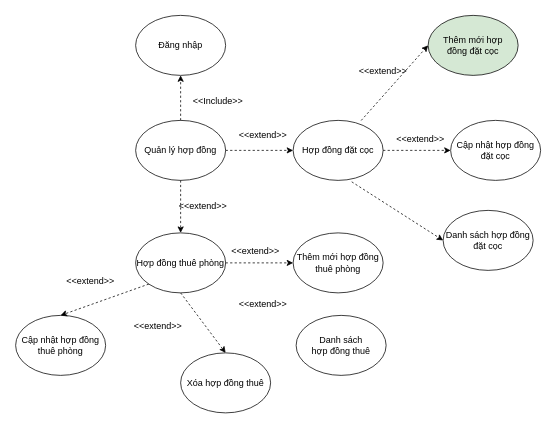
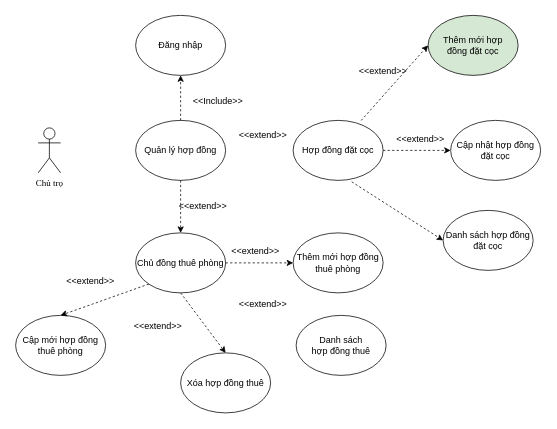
  <mxCell id="0" />
  <mxCell id="1" parent="0" />
+ <mxCell id="2" value="Chủ trọ" style="shape=umlActor;verticalLabelPosition=bottom;verticalAlign=top;html=1;outlineConnect=0;fontFamily=Times New Roman;" vertex="1" parent="1"><mxGeometry x="50" y="170" width="30" height="60" as="geometry" /></mxCell>
  <mxCell id="3" value="Quản lý hợp đồng" style="ellipse;whiteSpace=wrap;html=1;" vertex="1" parent="1"><mxGeometry x="180" y="160" width="120" height="80" as="geometry" /></mxCell>
  <mxCell id="4" value="Đăng nhập" style="ellipse;whiteSpace=wrap;html=1;" vertex="1" parent="1"><mxGeometry x="180" y="20" width="120" height="80" as="geometry" /></mxCell>
  <mxCell id="5" value="Hợp đồng đặt cọc" style="ellipse;whiteSpace=wrap;html=1;" vertex="1" parent="1"><mxGeometry x="390" y="160" width="120" height="80" as="geometry" /></mxCell>
  <mxCell id="6" value="" style="endArrow=classic;html=1;rounded=0;entryX=0.5;entryY=1;entryDx=0;entryDy=0;dashed=1;" edge="1" parent="1" target="4"><mxGeometry width="50" height="50" relative="1" as="geometry"><mxPoint x="240" y="160" as="sourcePoint" /><mxPoint x="280" y="220" as="targetPoint" /></mxGeometry></mxCell>
  <mxCell id="7" value="&amp;lt;&amp;lt;Include&amp;gt;&amp;gt;" style="text;html=1;strokeColor=none;fillColor=none;align=center;verticalAlign=middle;whiteSpace=wrap;rounded=0;" vertex="1" parent="1"><mxGeometry x="260" y="120" width="60" height="30" as="geometry" /></mxCell>
- <mxCell id="8" value="" style="endArrow=classic;html=1;rounded=0;dashed=1;entryX=0;entryY=0.5;entryDx=0;entryDy=0;exitX=1;exitY=0.5;exitDx=0;exitDy=0;" edge="1" parent="1" source="3" target="5"><mxGeometry width="50" height="50" relative="1" as="geometry"><mxPoint x="410" y="270" as="sourcePoint" /><mxPoint x="412" y="352" as="targetPoint" /></mxGeometry></mxCell>
  <mxCell id="9" value="&amp;lt;&amp;lt;extend&amp;gt;&amp;gt;" style="text;html=1;strokeColor=none;fillColor=none;align=center;verticalAlign=middle;whiteSpace=wrap;rounded=0;" vertex="1" parent="1"><mxGeometry x="320" y="165" width="60" height="30" as="geometry" /></mxCell>
  <mxCell id="10" value="Thêm mới hợp&lt;br&gt;đồng đặt cọc" style="ellipse;whiteSpace=wrap;html=1;fillColor=#d5e8d4;" vertex="1" parent="1"><mxGeometry x="570" y="20" width="120" height="80" as="geometry" /></mxCell>
  <mxCell id="11" value="" style="endArrow=classic;html=1;rounded=0;dashed=1;entryX=0;entryY=0.5;entryDx=0;entryDy=0;exitX=0.756;exitY=0.002;exitDx=0;exitDy=0;exitPerimeter=0;" edge="1" parent="1" target="10" source="5"><mxGeometry width="50" height="50" relative="1" as="geometry"><mxPoint x="480" y="60" as="sourcePoint" /><mxPoint x="592" y="212" as="targetPoint" /></mxGeometry></mxCell>
  <mxCell id="12" value="&amp;lt;&amp;lt;extend&amp;gt;&amp;gt;" style="text;html=1;strokeColor=none;fillColor=none;align=center;verticalAlign=middle;whiteSpace=wrap;rounded=0;" vertex="1" parent="1"><mxGeometry x="480" y="80" width="60" height="30" as="geometry" /></mxCell>
  <mxCell id="13" value="Cập nhật hợp đồng đặt cọc" style="ellipse;whiteSpace=wrap;html=1;" vertex="1" parent="1"><mxGeometry x="600" y="160" width="120" height="80" as="geometry" /></mxCell>
  <mxCell id="14" value="" style="endArrow=classic;html=1;rounded=0;dashed=1;entryX=0;entryY=0.5;entryDx=0;entryDy=0;exitX=1;exitY=0.5;exitDx=0;exitDy=0;" edge="1" parent="1" target="13"><mxGeometry width="50" height="50" relative="1" as="geometry"><mxPoint x="510" y="200" as="sourcePoint" /><mxPoint x="622" y="352" as="targetPoint" /></mxGeometry></mxCell>
  <mxCell id="15" value="&amp;lt;&amp;lt;extend&amp;gt;&amp;gt;" style="text;html=1;strokeColor=none;fillColor=none;align=center;verticalAlign=middle;whiteSpace=wrap;rounded=0;" vertex="1" parent="1"><mxGeometry x="530" y="170" width="60" height="30" as="geometry" /></mxCell>
  <mxCell id="16" value="Danh sách hợp đồng đặt cọc" style="ellipse;whiteSpace=wrap;html=1;" vertex="1" parent="1"><mxGeometry x="590" y="280" width="120" height="80" as="geometry" /></mxCell>
  <mxCell id="17" value="" style="endArrow=classic;html=1;rounded=0;dashed=1;entryX=0;entryY=0.5;entryDx=0;entryDy=0;exitX=0.651;exitY=1.024;exitDx=0;exitDy=0;exitPerimeter=0;" edge="1" parent="1" target="16" source="5"><mxGeometry width="50" height="50" relative="1" as="geometry"><mxPoint x="500" y="320" as="sourcePoint" /><mxPoint x="612" y="472" as="targetPoint" /></mxGeometry></mxCell>
  <mxCell id="18" value="&amp;lt;&amp;lt;extend&amp;gt;&amp;gt;" style="text;html=1;strokeColor=none;fillColor=none;align=center;verticalAlign=middle;whiteSpace=wrap;rounded=0;" vertex="1" parent="1"><mxGeometry x="180" y="420" width="60" height="30" as="geometry" /></mxCell>
- <mxCell id="19" value="Hợp đồng thuê phòng" style="ellipse;whiteSpace=wrap;html=1;" vertex="1" parent="1"><mxGeometry x="180" y="310" width="120" height="80" as="geometry" /></mxCell>
+ <mxCell id="19" value="Chủ đồng thuê phòng" style="ellipse;whiteSpace=wrap;html=1;" vertex="1" parent="1"><mxGeometry x="180" y="310" width="120" height="80" as="geometry" /></mxCell>
  <mxCell id="20" value="" style="endArrow=classic;html=1;rounded=0;dashed=1;entryX=0.5;entryY=0;entryDx=0;entryDy=0;exitX=0.5;exitY=1;exitDx=0;exitDy=0;" edge="1" parent="1" target="19" source="3"><mxGeometry width="50" height="50" relative="1" as="geometry"><mxPoint x="90" y="350" as="sourcePoint" /><mxPoint x="202" y="502" as="targetPoint" /></mxGeometry></mxCell>
  <mxCell id="21" value="&amp;lt;&amp;lt;extend&amp;gt;&amp;gt;" style="text;html=1;strokeColor=none;fillColor=none;align=center;verticalAlign=middle;whiteSpace=wrap;rounded=0;" vertex="1" parent="1"><mxGeometry x="240" y="260" width="60" height="30" as="geometry" /></mxCell>
  <mxCell id="22" value="Thêm mới hợp đồng thuê phòng" style="ellipse;whiteSpace=wrap;html=1;" vertex="1" parent="1"><mxGeometry x="390" y="310" width="120" height="80" as="geometry" /></mxCell>
  <mxCell id="23" value="" style="endArrow=classic;html=1;rounded=0;dashed=1;entryX=0;entryY=0.5;entryDx=0;entryDy=0;exitX=1;exitY=0.5;exitDx=0;exitDy=0;" edge="1" parent="1" target="22" source="19"><mxGeometry width="50" height="50" relative="1" as="geometry"><mxPoint x="311" y="280" as="sourcePoint" /><mxPoint x="412" y="502" as="targetPoint" /></mxGeometry></mxCell>
  <mxCell id="24" value="&amp;lt;&amp;lt;extend&amp;gt;&amp;gt;" style="text;html=1;strokeColor=none;fillColor=none;align=center;verticalAlign=middle;whiteSpace=wrap;rounded=0;" vertex="1" parent="1"><mxGeometry x="310" y="320" width="60" height="30" as="geometry" /></mxCell>
  <mxCell id="25" value="Danh sách &lt;br&gt;hợp đồng thuê" style="ellipse;whiteSpace=wrap;html=1;" vertex="1" parent="1"><mxGeometry x="394" y="420" width="120" height="80" as="geometry" /></mxCell>
  <mxCell id="26" value="&amp;lt;&amp;lt;extend&amp;gt;&amp;gt;" style="text;html=1;strokeColor=none;fillColor=none;align=center;verticalAlign=middle;whiteSpace=wrap;rounded=0;" vertex="1" parent="1"><mxGeometry x="320" y="390" width="60" height="30" as="geometry" /></mxCell>
  <mxCell id="27" value="Xóa hợp đồng thuê" style="ellipse;whiteSpace=wrap;html=1;" vertex="1" parent="1"><mxGeometry x="240" y="470" width="120" height="80" as="geometry" /></mxCell>
  <mxCell id="28" value="" style="endArrow=classic;html=1;rounded=0;dashed=1;entryX=0.5;entryY=0;entryDx=0;entryDy=0;exitX=0.5;exitY=1;exitDx=0;exitDy=0;" edge="1" parent="1" source="19" target="27"><mxGeometry width="50" height="50" relative="1" as="geometry"><mxPoint x="478" y="252" as="sourcePoint" /><mxPoint x="600" y="330" as="targetPoint" /></mxGeometry></mxCell>
  <mxCell id="29" value="&amp;lt;&amp;lt;extend&amp;gt;&amp;gt;" style="text;html=1;strokeColor=none;fillColor=none;align=center;verticalAlign=middle;whiteSpace=wrap;rounded=0;" vertex="1" parent="1"><mxGeometry x="90" y="360" width="60" height="30" as="geometry" /></mxCell>
- <mxCell id="30" value="Cập nhật hợp đồng thuê phòng" style="ellipse;whiteSpace=wrap;html=1;" vertex="1" parent="1"><mxGeometry x="20" y="420" width="120" height="80" as="geometry" /></mxCell>
+ <mxCell id="30" value="Cập mới hợp đồng thuê phòng" style="ellipse;whiteSpace=wrap;html=1;" vertex="1" parent="1"><mxGeometry x="20" y="420" width="120" height="80" as="geometry" /></mxCell>
  <mxCell id="31" value="" style="endArrow=classic;html=1;rounded=0;dashed=1;entryX=0.5;entryY=0;entryDx=0;entryDy=0;exitX=0;exitY=1;exitDx=0;exitDy=0;" edge="1" parent="1" target="30" source="19"><mxGeometry width="50" height="50" relative="1" as="geometry"><mxPoint x="80" y="340" as="sourcePoint" /><mxPoint x="440" y="280" as="targetPoint" /></mxGeometry></mxCell>
